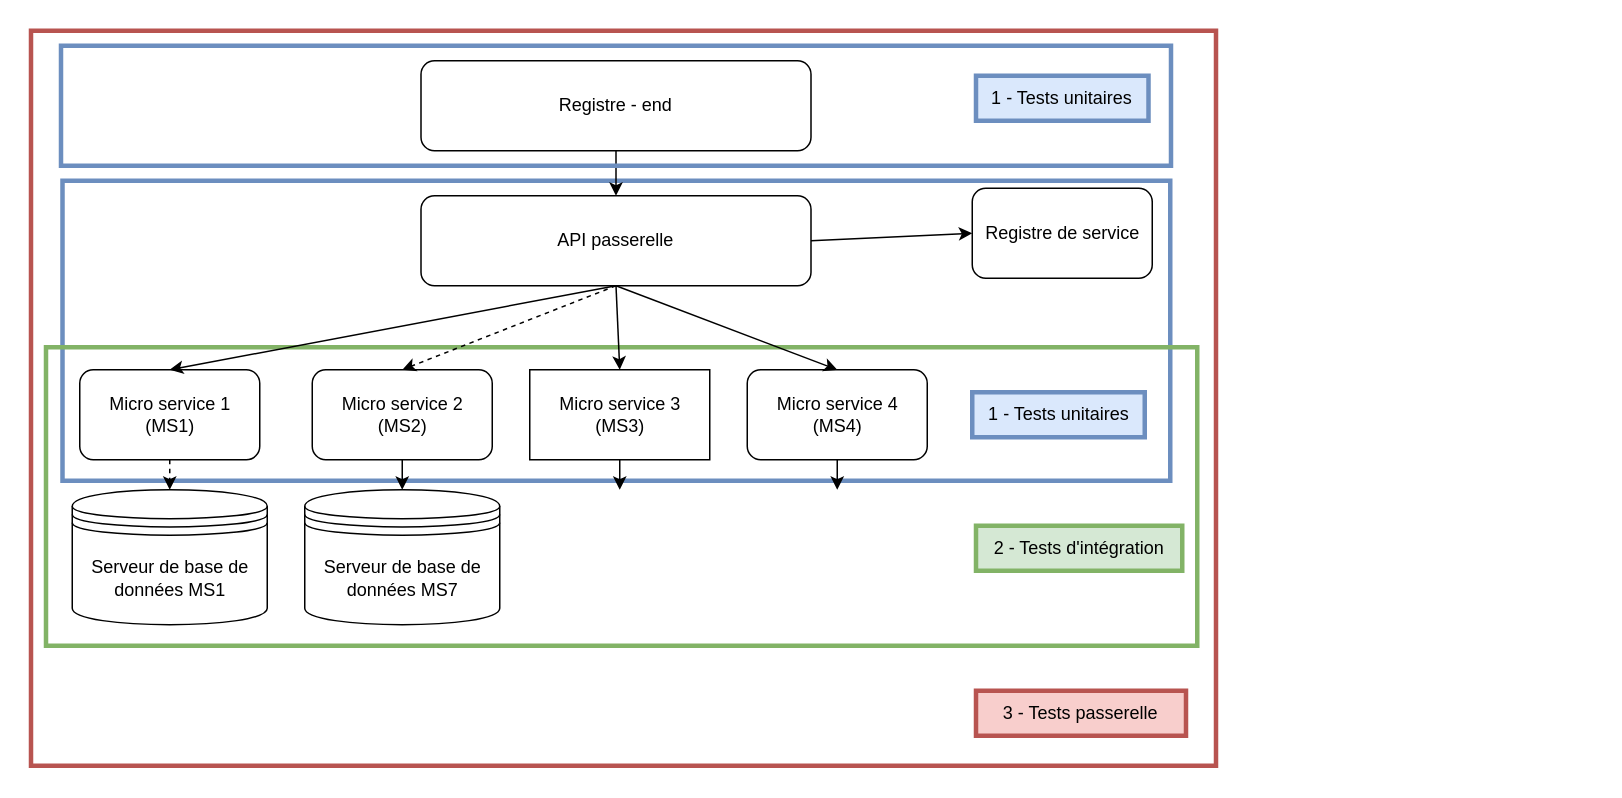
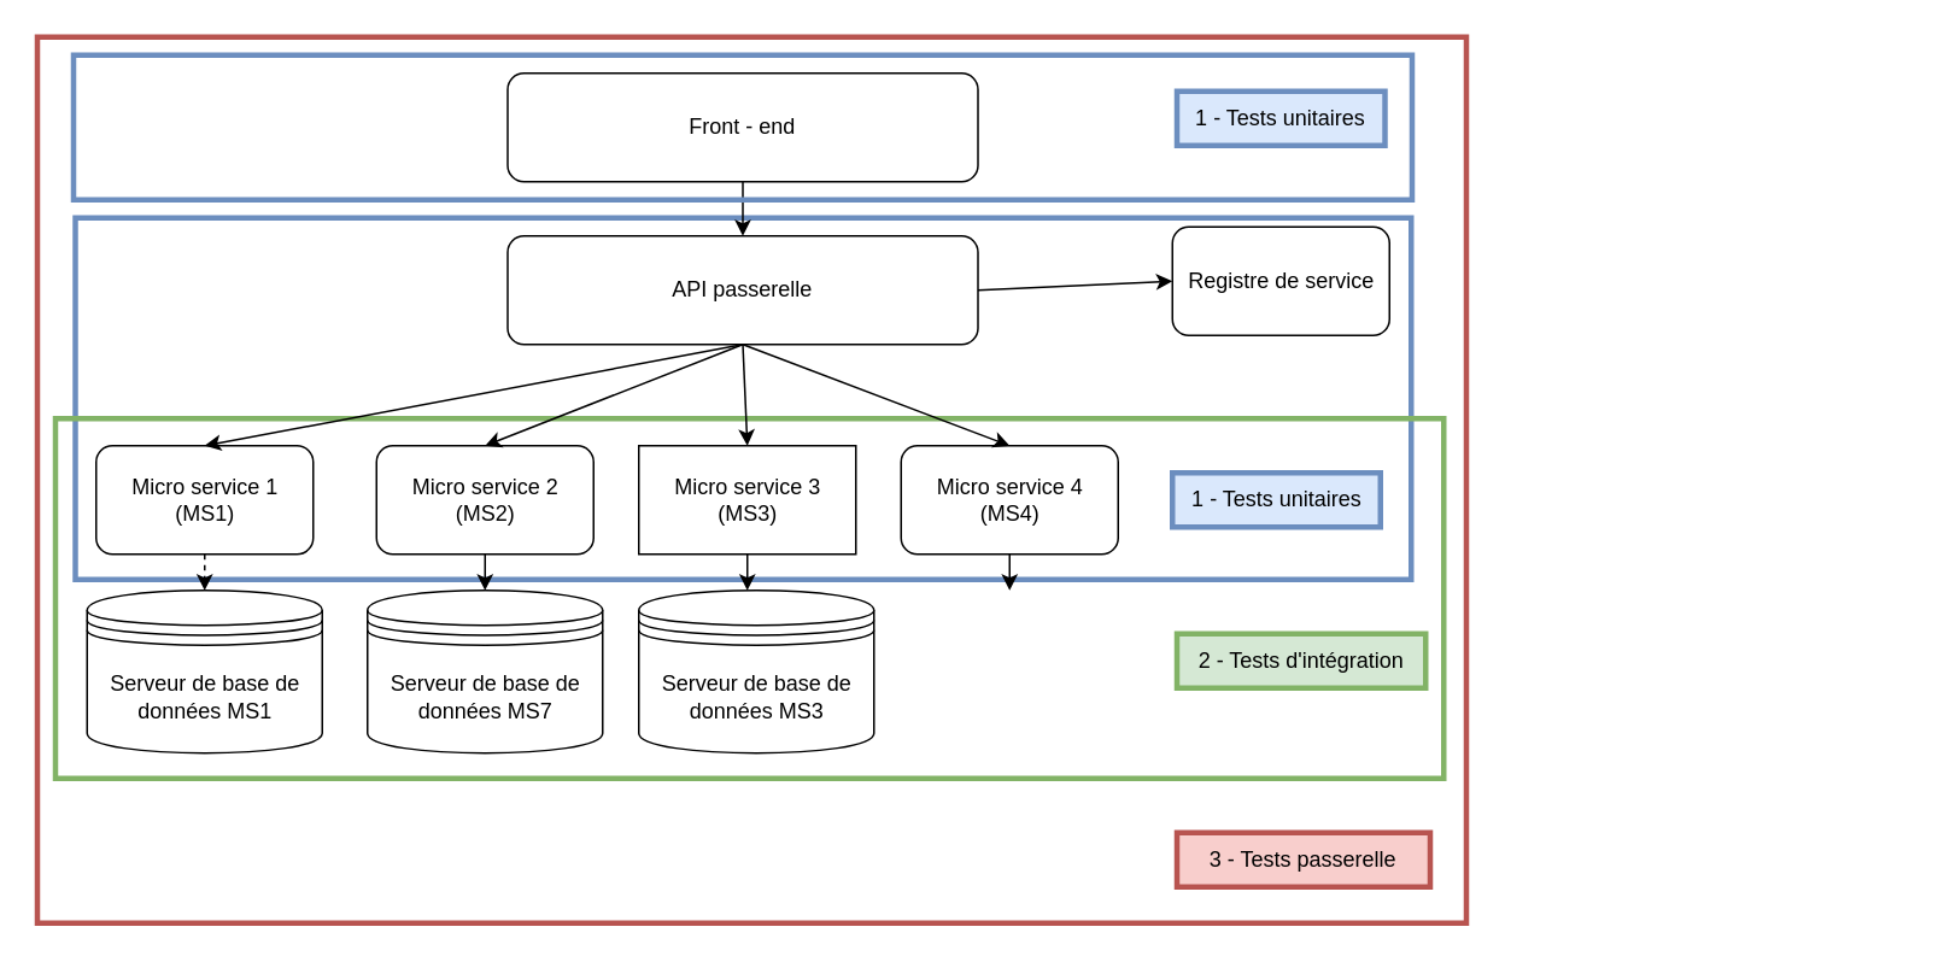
  <mxCell id="0" />
  <mxCell id="1" parent="0" />
  <mxCell id="2" value="" style="rounded=0;whiteSpace=wrap;html=1;strokeWidth=3;fillColor=none;strokeColor=#b85450;" parent="1" vertex="1"><mxGeometry x="20" y="20" width="790" height="490" as="geometry" /></mxCell>
  <mxCell id="3" value="" style="group;strokeWidth=2;" parent="1" vertex="1" connectable="0"><mxGeometry x="138.5" y="40" width="920" height="390" as="geometry" /></mxCell>
  <mxCell id="4" value="" style="rounded=0;whiteSpace=wrap;html=1;fillColor=none;strokeColor=#6c8ebf;strokeWidth=3;" parent="3" vertex="1"><mxGeometry x="-97.5" y="80" width="738.5" height="200" as="geometry" /></mxCell>
  <mxCell id="5" value="" style="rounded=0;whiteSpace=wrap;html=1;strokeWidth=3;fillColor=none;strokeColor=#82b366;" parent="3" vertex="1"><mxGeometry x="-108.5" y="191" width="767.5" height="199" as="geometry" /></mxCell>
  <mxCell id="6" value="API passerelle" style="rounded=1;whiteSpace=wrap;html=1;" parent="3" vertex="1"><mxGeometry x="141.5" y="90" width="260" height="60" as="geometry" /></mxCell>
  <mxCell id="7" value="Registre de service" style="rounded=1;whiteSpace=wrap;html=1;" parent="3" vertex="1"><mxGeometry x="509" y="85" width="120" height="60" as="geometry" /></mxCell>
  <mxCell id="8" value="&lt;div&gt;Micro service 1&lt;br&gt;(MS1)&lt;br&gt;&lt;/div&gt;" style="rounded=1;whiteSpace=wrap;html=1;" parent="3" vertex="1"><mxGeometry x="-86" y="206" width="120" height="60" as="geometry" /></mxCell>
  <mxCell id="9" value="Serveur de base de données MS1" style="shape=datastore;whiteSpace=wrap;html=1;fillColor=none;strokeColor=#000000;" parent="3" vertex="1"><mxGeometry x="-91" y="286" width="130" height="90" as="geometry" /></mxCell>
- <mxCell id="10" value="Registre - end" style="rounded=1;whiteSpace=wrap;html=1;" parent="3" vertex="1"><mxGeometry x="141.5" width="260" height="60" as="geometry" /></mxCell>
+ <mxCell id="10" value="Front - end" style="rounded=1;whiteSpace=wrap;html=1;" parent="3" vertex="1"><mxGeometry x="141.5" width="260" height="60" as="geometry" /></mxCell>
  <mxCell id="11" value="" style="endArrow=classic;html=1;rounded=0;entryX=0.5;entryY=0;entryDx=0;entryDy=0;exitX=0.5;exitY=1;exitDx=0;exitDy=0;" parent="3" source="10" target="6" edge="1"><mxGeometry width="50" height="50" relative="1" as="geometry"><mxPoint x="173" y="266" as="sourcePoint" /><mxPoint x="223" y="216" as="targetPoint" /></mxGeometry></mxCell>
  <mxCell id="12" value="" style="endArrow=classic;html=1;rounded=0;entryX=0;entryY=0.5;entryDx=0;entryDy=0;exitX=1;exitY=0.5;exitDx=0;exitDy=0;" parent="3" source="6" target="7" edge="1"><mxGeometry width="50" height="50" relative="1" as="geometry"><mxPoint x="263" y="150.5" as="sourcePoint" /><mxPoint x="223" y="320.5" as="targetPoint" /></mxGeometry></mxCell>
  <mxCell id="13" value="" style="endArrow=classic;html=1;rounded=0;entryX=0.5;entryY=0;entryDx=0;entryDy=0;exitX=0.5;exitY=1;exitDx=0;exitDy=0;dashed=1;" parent="3" source="8" target="9" edge="1"><mxGeometry width="50" height="50" relative="1" as="geometry"><mxPoint x="164" y="296" as="sourcePoint" /><mxPoint x="214" y="246" as="targetPoint" /></mxGeometry></mxCell>
  <mxCell id="14" value="&lt;div&gt;Micro service 4&lt;br&gt;(MS4)&lt;br&gt;&lt;/div&gt;" style="rounded=1;whiteSpace=wrap;html=1;" parent="3" vertex="1"><mxGeometry x="359" y="206" width="120" height="60" as="geometry" /></mxCell>
  <mxCell id="15" value="" style="endArrow=classic;html=1;rounded=0;entryX=0.5;entryY=0;entryDx=0;entryDy=0;exitX=0.5;exitY=1;exitDx=0;exitDy=0;" parent="3" source="14" edge="1"><mxGeometry width="50" height="50" relative="1" as="geometry"><mxPoint x="789" y="266" as="sourcePoint" /><mxPoint x="419" y="286" as="targetPoint" /></mxGeometry></mxCell>
  <mxCell id="16" value="&lt;div&gt;Micro service 2&lt;br&gt;(MS2)&lt;br&gt;&lt;/div&gt;" style="rounded=1;whiteSpace=wrap;html=1;" parent="3" vertex="1"><mxGeometry x="69" y="206" width="120" height="60" as="geometry" /></mxCell>
  <mxCell id="17" value="" style="endArrow=classic;html=1;rounded=0;entryX=0.5;entryY=0;entryDx=0;entryDy=0;exitX=0.5;exitY=1;exitDx=0;exitDy=0;" parent="3" source="16" edge="1"><mxGeometry width="50" height="50" relative="1" as="geometry"><mxPoint x="319" y="296" as="sourcePoint" /><mxPoint x="129" y="286" as="targetPoint" /></mxGeometry></mxCell>
  <mxCell id="18" value="&lt;div&gt;Micro service 3&lt;br&gt;(MS3)&lt;br&gt;&lt;/div&gt;" style="whiteSpace=wrap;html=1;rounded=0;" parent="3" vertex="1"><mxGeometry x="214" y="206" width="120" height="60" as="geometry" /></mxCell>
  <mxCell id="19" value="" style="endArrow=classic;html=1;rounded=0;entryX=0.5;entryY=0;entryDx=0;entryDy=0;exitX=0.5;exitY=1;exitDx=0;exitDy=0;" parent="3" source="18" edge="1"><mxGeometry width="50" height="50" relative="1" as="geometry"><mxPoint x="464" y="296" as="sourcePoint" /><mxPoint x="274" y="286" as="targetPoint" /></mxGeometry></mxCell>
  <mxCell id="20" value="" style="endArrow=classic;html=1;rounded=0;entryX=0.5;entryY=0;entryDx=0;entryDy=0;exitX=0.5;exitY=1;exitDx=0;exitDy=0;startArrow=none;" parent="3" target="8" edge="1"><mxGeometry width="50" height="50" relative="1" as="geometry"><mxPoint x="-26" y="206" as="sourcePoint" /><mxPoint x="299" y="226" as="targetPoint" /></mxGeometry></mxCell>
  <mxCell id="21" value="" style="endArrow=classic;html=1;rounded=0;entryX=0.5;entryY=0;entryDx=0;entryDy=0;exitX=0.5;exitY=1;exitDx=0;exitDy=0;fillColor=#e1d5e7;strokeColor=#000000;" parent="3" source="6" target="8" edge="1"><mxGeometry width="50" height="50" relative="1" as="geometry"><mxPoint x="99" y="126" as="sourcePoint" /><mxPoint x="-26" y="176" as="targetPoint" /></mxGeometry></mxCell>
- <mxCell id="22" value="" style="endArrow=classic;html=1;rounded=0;entryX=0.5;entryY=0;entryDx=0;entryDy=0;exitX=0.5;exitY=1;exitDx=0;exitDy=0;fillColor=#e1d5e7;strokeColor=#000000;dashed=1;" parent="3" source="6" target="16" edge="1"><mxGeometry width="50" height="50" relative="1" as="geometry"><mxPoint x="414" y="116" as="sourcePoint" /><mxPoint x="126.5" y="176" as="targetPoint" /></mxGeometry></mxCell>
+ <mxCell id="22" value="" style="endArrow=classic;html=1;rounded=0;entryX=0.5;entryY=0;entryDx=0;entryDy=0;exitX=0.5;exitY=1;exitDx=0;exitDy=0;fillColor=#e1d5e7;strokeColor=#000000;" parent="3" source="6" target="16" edge="1"><mxGeometry width="50" height="50" relative="1" as="geometry"><mxPoint x="414" y="116" as="sourcePoint" /><mxPoint x="126.5" y="176" as="targetPoint" /></mxGeometry></mxCell>
  <mxCell id="23" value="" style="endArrow=classic;html=1;rounded=0;entryX=0.5;entryY=0;entryDx=0;entryDy=0;exitX=0.5;exitY=1;exitDx=0;exitDy=0;fillColor=#e1d5e7;strokeColor=#000000;" parent="3" source="6" target="18" edge="1"><mxGeometry width="50" height="50" relative="1" as="geometry"><mxPoint x="569" y="126" as="sourcePoint" /><mxPoint x="271.5" y="176" as="targetPoint" /></mxGeometry></mxCell>
  <mxCell id="24" value="" style="endArrow=classic;html=1;rounded=0;entryX=0.5;entryY=0;entryDx=0;entryDy=0;exitX=0.5;exitY=1;exitDx=0;exitDy=0;fillColor=#e1d5e7;strokeColor=#000000;" parent="3" source="6" target="14" edge="1"><mxGeometry width="50" height="50" relative="1" as="geometry"><mxPoint x="721" y="126" as="sourcePoint" /><mxPoint x="417.5" y="176" as="targetPoint" /></mxGeometry></mxCell>
  <mxCell id="25" value="Serveur de base de données MS7" style="shape=datastore;whiteSpace=wrap;html=1;fillColor=none;strokeColor=#000000;" parent="3" vertex="1"><mxGeometry x="64" y="286" width="130" height="90" as="geometry" /></mxCell>
+ <mxCell id="26" value="Serveur de base de données MS3" style="shape=datastore;whiteSpace=wrap;html=1;fillColor=none;strokeColor=#000000;" parent="3" vertex="1"><mxGeometry x="214" y="286" width="130" height="90" as="geometry" /></mxCell>
  <mxCell id="27" value="1 - Tests unitaires" style="text;html=1;strokeColor=#6c8ebf;fillColor=#dae8fc;align=center;verticalAlign=middle;whiteSpace=wrap;rounded=0;strokeWidth=3;" parent="3" vertex="1"><mxGeometry x="509" y="221" width="115" height="30" as="geometry" /></mxCell>
  <mxCell id="28" value="2 - Tests d'intégration" style="text;html=1;strokeColor=#82b366;fillColor=#d5e8d4;align=center;verticalAlign=middle;whiteSpace=wrap;rounded=0;strokeWidth=3;" parent="3" vertex="1"><mxGeometry x="511.5" y="310" width="137.5" height="30" as="geometry" /></mxCell>
  <mxCell id="29" value="" style="rounded=0;whiteSpace=wrap;html=1;fillColor=none;strokeColor=#6c8ebf;strokeWidth=3;" parent="1" vertex="1"><mxGeometry x="40" y="30" width="740" height="80" as="geometry" /></mxCell>
  <mxCell id="30" value="1 - Tests unitaires" style="text;html=1;strokeColor=#6c8ebf;fillColor=#dae8fc;align=center;verticalAlign=middle;whiteSpace=wrap;rounded=0;strokeWidth=3;" parent="1" vertex="1"><mxGeometry x="650" y="50" width="115" height="30" as="geometry" /></mxCell>
  <mxCell id="31" value="3 - Tests passerelle" style="text;html=1;strokeColor=#b85450;fillColor=#f8cecc;align=center;verticalAlign=middle;whiteSpace=wrap;rounded=0;strokeWidth=3;" parent="1" vertex="1"><mxGeometry x="650" y="460" width="140" height="30" as="geometry" /></mxCell>
